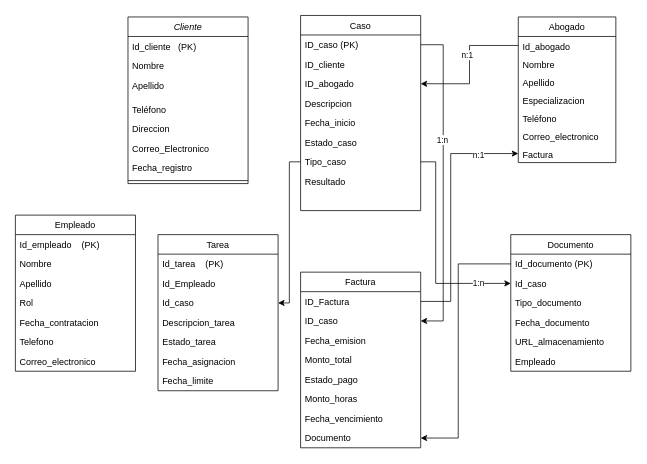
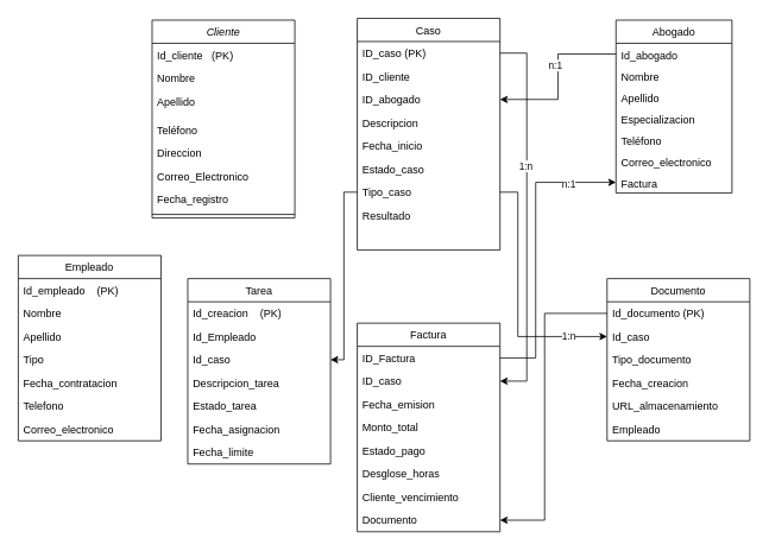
  <mxCell id="0" />
  <mxCell id="1" parent="0" />
  <mxCell id="2" value="Cliente" style="swimlane;fontStyle=2;align=center;verticalAlign=top;childLayout=stackLayout;horizontal=1;startSize=26;horizontalStack=0;resizeParent=1;resizeLast=0;collapsible=1;marginBottom=0;rounded=0;shadow=0;strokeWidth=1;" parent="1" vertex="1"><mxGeometry x="170" y="22" width="160" height="222" as="geometry"><mxRectangle x="230" y="140" width="160" height="26" as="alternateBounds" /></mxGeometry></mxCell>
  <mxCell id="3" value="Id_cliente   (PK)" style="text;align=left;verticalAlign=top;spacingLeft=4;spacingRight=4;overflow=hidden;rotatable=0;points=[[0,0.5],[1,0.5]];portConstraint=eastwest;" parent="2" vertex="1"><mxGeometry y="26" width="160" height="26" as="geometry" /></mxCell>
  <mxCell id="4" value="Nombre  &#10;" style="text;align=left;verticalAlign=top;spacingLeft=4;spacingRight=4;overflow=hidden;rotatable=0;points=[[0,0.5],[1,0.5]];portConstraint=eastwest;rounded=0;shadow=0;html=0;" parent="2" vertex="1"><mxGeometry y="52" width="160" height="26" as="geometry" /></mxCell>
  <mxCell id="5" value="Apellido" style="text;align=left;verticalAlign=top;spacingLeft=4;spacingRight=4;overflow=hidden;rotatable=0;points=[[0,0.5],[1,0.5]];portConstraint=eastwest;rounded=0;shadow=0;html=0;" parent="2" vertex="1"><mxGeometry y="78" width="160" height="32" as="geometry" /></mxCell>
  <mxCell id="6" value="Teléfono" style="text;align=left;verticalAlign=top;spacingLeft=4;spacingRight=4;overflow=hidden;rotatable=0;points=[[0,0.5],[1,0.5]];portConstraint=eastwest;rounded=0;shadow=0;html=0;" parent="2" vertex="1"><mxGeometry y="110" width="160" height="26" as="geometry" /></mxCell>
  <mxCell id="7" value="Direccion" style="text;align=left;verticalAlign=top;spacingLeft=4;spacingRight=4;overflow=hidden;rotatable=0;points=[[0,0.5],[1,0.5]];portConstraint=eastwest;rounded=0;shadow=0;html=0;" parent="2" vertex="1"><mxGeometry y="136" width="160" height="26" as="geometry" /></mxCell>
  <mxCell id="8" value="Correo_Electronico" style="text;align=left;verticalAlign=top;spacingLeft=4;spacingRight=4;overflow=hidden;rotatable=0;points=[[0,0.5],[1,0.5]];portConstraint=eastwest;rounded=0;shadow=0;html=0;" parent="2" vertex="1"><mxGeometry y="162" width="160" height="26" as="geometry" /></mxCell>
  <mxCell id="9" value="Fecha_registro" style="text;align=left;verticalAlign=top;spacingLeft=4;spacingRight=4;overflow=hidden;rotatable=0;points=[[0,0.5],[1,0.5]];portConstraint=eastwest;rounded=0;shadow=0;html=0;" parent="2" vertex="1"><mxGeometry y="188" width="160" height="26" as="geometry" /></mxCell>
  <mxCell id="10" value="" style="line;html=1;strokeWidth=1;align=left;verticalAlign=middle;spacingTop=-1;spacingLeft=3;spacingRight=3;rotatable=0;labelPosition=right;points=[];portConstraint=eastwest;" parent="2" vertex="1"><mxGeometry y="214" width="160" height="8" as="geometry" /></mxCell>
  <mxCell id="11" value="Factura" style="swimlane;fontStyle=0;align=center;verticalAlign=top;childLayout=stackLayout;horizontal=1;startSize=26;horizontalStack=0;resizeParent=1;resizeLast=0;collapsible=1;marginBottom=0;rounded=0;shadow=0;strokeWidth=1;" parent="1" vertex="1"><mxGeometry x="400" y="362" width="160" height="234" as="geometry"><mxRectangle x="130" y="380" width="160" height="26" as="alternateBounds" /></mxGeometry></mxCell>
  <mxCell id="12" value="ID_Factura" style="text;align=left;verticalAlign=top;spacingLeft=4;spacingRight=4;overflow=hidden;rotatable=0;points=[[0,0.5],[1,0.5]];portConstraint=eastwest;" parent="11" vertex="1"><mxGeometry y="26" width="160" height="26" as="geometry" /></mxCell>
  <mxCell id="13" value="ID_caso" style="text;align=left;verticalAlign=top;spacingLeft=4;spacingRight=4;overflow=hidden;rotatable=0;points=[[0,0.5],[1,0.5]];portConstraint=eastwest;" parent="11" vertex="1"><mxGeometry y="52" width="160" height="26" as="geometry" /></mxCell>
  <mxCell id="14" value="Fecha_emision" style="text;align=left;verticalAlign=top;spacingLeft=4;spacingRight=4;overflow=hidden;rotatable=0;points=[[0,0.5],[1,0.5]];portConstraint=eastwest;rounded=0;shadow=0;html=0;" parent="11" vertex="1"><mxGeometry y="78" width="160" height="26" as="geometry" /></mxCell>
  <mxCell id="15" value="Monto_total" style="text;align=left;verticalAlign=top;spacingLeft=4;spacingRight=4;overflow=hidden;rotatable=0;points=[[0,0.5],[1,0.5]];portConstraint=eastwest;fontStyle=0" parent="11" vertex="1"><mxGeometry y="104" width="160" height="26" as="geometry" /></mxCell>
  <mxCell id="16" value="Estado_pago" style="text;align=left;verticalAlign=top;spacingLeft=4;spacingRight=4;overflow=hidden;rotatable=0;points=[[0,0.5],[1,0.5]];portConstraint=eastwest;" parent="11" vertex="1"><mxGeometry y="130" width="160" height="26" as="geometry" /></mxCell>
- <mxCell id="17" value="Monto_horas" style="text;align=left;verticalAlign=top;spacingLeft=4;spacingRight=4;overflow=hidden;rotatable=0;points=[[0,0.5],[1,0.5]];portConstraint=eastwest;" parent="11" vertex="1"><mxGeometry y="156" width="160" height="26" as="geometry" /></mxCell>
- <mxCell id="18" value="Fecha_vencimiento" style="text;align=left;verticalAlign=top;spacingLeft=4;spacingRight=4;overflow=hidden;rotatable=0;points=[[0,0.5],[1,0.5]];portConstraint=eastwest;" parent="11" vertex="1"><mxGeometry y="182" width="160" height="26" as="geometry" /></mxCell>
+ <mxCell id="17" value="Desglose_horas" style="text;align=left;verticalAlign=top;spacingLeft=4;spacingRight=4;overflow=hidden;rotatable=0;points=[[0,0.5],[1,0.5]];portConstraint=eastwest;" parent="11" vertex="1"><mxGeometry y="156" width="160" height="26" as="geometry" /></mxCell>
+ <mxCell id="18" value="Cliente_vencimiento" style="text;align=left;verticalAlign=top;spacingLeft=4;spacingRight=4;overflow=hidden;rotatable=0;points=[[0,0.5],[1,0.5]];portConstraint=eastwest;" parent="11" vertex="1"><mxGeometry y="182" width="160" height="26" as="geometry" /></mxCell>
  <mxCell id="19" value="Documento" style="text;align=left;verticalAlign=top;spacingLeft=4;spacingRight=4;overflow=hidden;rotatable=0;points=[[0,0.5],[1,0.5]];portConstraint=eastwest;" parent="11" vertex="1"><mxGeometry y="208" width="160" height="26" as="geometry" /></mxCell>
  <mxCell id="20" value="Abogado" style="swimlane;fontStyle=0;align=center;verticalAlign=top;childLayout=stackLayout;horizontal=1;startSize=26;horizontalStack=0;resizeParent=1;resizeLast=0;collapsible=1;marginBottom=0;rounded=0;shadow=0;strokeWidth=1;" parent="1" vertex="1"><mxGeometry x="690" y="22" width="130" height="194" as="geometry"><mxRectangle x="340" y="380" width="170" height="26" as="alternateBounds" /></mxGeometry></mxCell>
  <mxCell id="21" value="Id_abogado" style="text;align=left;verticalAlign=top;spacingLeft=4;spacingRight=4;overflow=hidden;rotatable=0;points=[[0,0.5],[1,0.5]];portConstraint=eastwest;" parent="20" vertex="1"><mxGeometry y="26" width="130" height="24" as="geometry" /></mxCell>
  <mxCell id="22" value="Nombre" style="text;align=left;verticalAlign=top;spacingLeft=4;spacingRight=4;overflow=hidden;rotatable=0;points=[[0,0.5],[1,0.5]];portConstraint=eastwest;" parent="20" vertex="1"><mxGeometry y="50" width="130" height="24" as="geometry" /></mxCell>
  <mxCell id="23" value="Apellido" style="text;align=left;verticalAlign=top;spacingLeft=4;spacingRight=4;overflow=hidden;rotatable=0;points=[[0,0.5],[1,0.5]];portConstraint=eastwest;" parent="20" vertex="1"><mxGeometry y="74" width="130" height="24" as="geometry" /></mxCell>
  <mxCell id="24" value="Especializacion" style="text;align=left;verticalAlign=top;spacingLeft=4;spacingRight=4;overflow=hidden;rotatable=0;points=[[0,0.5],[1,0.5]];portConstraint=eastwest;" parent="20" vertex="1"><mxGeometry y="98" width="130" height="24" as="geometry" /></mxCell>
  <mxCell id="25" value="Teléfono" style="text;align=left;verticalAlign=top;spacingLeft=4;spacingRight=4;overflow=hidden;rotatable=0;points=[[0,0.5],[1,0.5]];portConstraint=eastwest;" parent="20" vertex="1"><mxGeometry y="122" width="130" height="24" as="geometry" /></mxCell>
  <mxCell id="26" value="Correo_electronico" style="text;align=left;verticalAlign=top;spacingLeft=4;spacingRight=4;overflow=hidden;rotatable=0;points=[[0,0.5],[1,0.5]];portConstraint=eastwest;" parent="20" vertex="1"><mxGeometry y="146" width="130" height="24" as="geometry" /></mxCell>
  <mxCell id="27" value="Factura" style="text;align=left;verticalAlign=top;spacingLeft=4;spacingRight=4;overflow=hidden;rotatable=0;points=[[0,0.5],[1,0.5]];portConstraint=eastwest;" parent="20" vertex="1"><mxGeometry y="170" width="130" height="24" as="geometry" /></mxCell>
  <mxCell id="28" value="Caso" style="swimlane;fontStyle=0;align=center;verticalAlign=top;childLayout=stackLayout;horizontal=1;startSize=26;horizontalStack=0;resizeParent=1;resizeLast=0;collapsible=1;marginBottom=0;rounded=0;shadow=0;strokeWidth=1;" parent="1" vertex="1"><mxGeometry x="400" y="20" width="160" height="260" as="geometry"><mxRectangle x="550" y="140" width="160" height="26" as="alternateBounds" /></mxGeometry></mxCell>
  <mxCell id="29" value="ID_caso (PK)" style="text;align=left;verticalAlign=top;spacingLeft=4;spacingRight=4;overflow=hidden;rotatable=0;points=[[0,0.5],[1,0.5]];portConstraint=eastwest;" parent="28" vertex="1"><mxGeometry y="26" width="160" height="26" as="geometry" /></mxCell>
  <mxCell id="30" value="ID_cliente" style="text;align=left;verticalAlign=top;spacingLeft=4;spacingRight=4;overflow=hidden;rotatable=0;points=[[0,0.5],[1,0.5]];portConstraint=eastwest;rounded=0;shadow=0;html=0;" parent="28" vertex="1"><mxGeometry y="52" width="160" height="26" as="geometry" /></mxCell>
  <mxCell id="31" value="ID_abogado" style="text;align=left;verticalAlign=top;spacingLeft=4;spacingRight=4;overflow=hidden;rotatable=0;points=[[0,0.5],[1,0.5]];portConstraint=eastwest;rounded=0;shadow=0;html=0;" parent="28" vertex="1"><mxGeometry y="78" width="160" height="26" as="geometry" /></mxCell>
  <mxCell id="32" value="Descripcion" style="text;align=left;verticalAlign=top;spacingLeft=4;spacingRight=4;overflow=hidden;rotatable=0;points=[[0,0.5],[1,0.5]];portConstraint=eastwest;rounded=0;shadow=0;html=0;" parent="28" vertex="1"><mxGeometry y="104" width="160" height="26" as="geometry" /></mxCell>
  <mxCell id="33" value="Fecha_inicio" style="text;align=left;verticalAlign=top;spacingLeft=4;spacingRight=4;overflow=hidden;rotatable=0;points=[[0,0.5],[1,0.5]];portConstraint=eastwest;rounded=0;shadow=0;html=0;" parent="28" vertex="1"><mxGeometry y="130" width="160" height="26" as="geometry" /></mxCell>
  <mxCell id="34" value="Estado_caso" style="text;align=left;verticalAlign=top;spacingLeft=4;spacingRight=4;overflow=hidden;rotatable=0;points=[[0,0.5],[1,0.5]];portConstraint=eastwest;" parent="28" vertex="1"><mxGeometry y="156" width="160" height="26" as="geometry" /></mxCell>
  <mxCell id="35" value="Tipo_caso" style="text;align=left;verticalAlign=top;spacingLeft=4;spacingRight=4;overflow=hidden;rotatable=0;points=[[0,0.5],[1,0.5]];portConstraint=eastwest;" parent="28" vertex="1"><mxGeometry y="182" width="160" height="26" as="geometry" /></mxCell>
  <mxCell id="36" value="Resultado" style="text;align=left;verticalAlign=top;spacingLeft=4;spacingRight=4;overflow=hidden;rotatable=0;points=[[0,0.5],[1,0.5]];portConstraint=eastwest;" parent="28" vertex="1"><mxGeometry y="208" width="160" height="26" as="geometry" /></mxCell>
  <mxCell id="37" value="Documento" style="swimlane;fontStyle=0;align=center;verticalAlign=top;childLayout=stackLayout;horizontal=1;startSize=26;horizontalStack=0;resizeParent=1;resizeLast=0;collapsible=1;marginBottom=0;rounded=0;shadow=0;strokeWidth=1;" parent="1" vertex="1"><mxGeometry x="680" y="312" width="160" height="182" as="geometry"><mxRectangle x="130" y="380" width="160" height="26" as="alternateBounds" /></mxGeometry></mxCell>
  <mxCell id="38" value="Id_documento (PK)" style="text;align=left;verticalAlign=top;spacingLeft=4;spacingRight=4;overflow=hidden;rotatable=0;points=[[0,0.5],[1,0.5]];portConstraint=eastwest;" parent="37" vertex="1"><mxGeometry y="26" width="160" height="26" as="geometry" /></mxCell>
  <mxCell id="39" value="Id_caso" style="text;align=left;verticalAlign=top;spacingLeft=4;spacingRight=4;overflow=hidden;rotatable=0;points=[[0,0.5],[1,0.5]];portConstraint=eastwest;rounded=0;shadow=0;html=0;" parent="37" vertex="1"><mxGeometry y="52" width="160" height="26" as="geometry" /></mxCell>
  <mxCell id="40" value="Tipo_documento" style="text;align=left;verticalAlign=top;spacingLeft=4;spacingRight=4;overflow=hidden;rotatable=0;points=[[0,0.5],[1,0.5]];portConstraint=eastwest;fontStyle=0" parent="37" vertex="1"><mxGeometry y="78" width="160" height="26" as="geometry" /></mxCell>
- <mxCell id="41" value="Fecha_documento" style="text;align=left;verticalAlign=top;spacingLeft=4;spacingRight=4;overflow=hidden;rotatable=0;points=[[0,0.5],[1,0.5]];portConstraint=eastwest;" parent="37" vertex="1"><mxGeometry y="104" width="160" height="26" as="geometry" /></mxCell>
+ <mxCell id="41" value="Fecha_creacion" style="text;align=left;verticalAlign=top;spacingLeft=4;spacingRight=4;overflow=hidden;rotatable=0;points=[[0,0.5],[1,0.5]];portConstraint=eastwest;" parent="37" vertex="1"><mxGeometry y="104" width="160" height="26" as="geometry" /></mxCell>
  <mxCell id="42" value="URL_almacenamiento" style="text;align=left;verticalAlign=top;spacingLeft=4;spacingRight=4;overflow=hidden;rotatable=0;points=[[0,0.5],[1,0.5]];portConstraint=eastwest;" parent="37" vertex="1"><mxGeometry y="130" width="160" height="26" as="geometry" /></mxCell>
  <mxCell id="43" value="Empleado" style="text;align=left;verticalAlign=top;spacingLeft=4;spacingRight=4;overflow=hidden;rotatable=0;points=[[0,0.5],[1,0.5]];portConstraint=eastwest;" parent="37" vertex="1"><mxGeometry y="156" width="160" height="26" as="geometry" /></mxCell>
  <mxCell id="44" value="Empleado" style="swimlane;fontStyle=0;align=center;verticalAlign=top;childLayout=stackLayout;horizontal=1;startSize=26;horizontalStack=0;resizeParent=1;resizeLast=0;collapsible=1;marginBottom=0;rounded=0;shadow=0;strokeWidth=1;" parent="1" vertex="1"><mxGeometry x="20" y="286" width="160" height="208" as="geometry"><mxRectangle x="130" y="380" width="160" height="26" as="alternateBounds" /></mxGeometry></mxCell>
  <mxCell id="45" value="Id_empleado    (PK)" style="text;align=left;verticalAlign=top;spacingLeft=4;spacingRight=4;overflow=hidden;rotatable=0;points=[[0,0.5],[1,0.5]];portConstraint=eastwest;" parent="44" vertex="1"><mxGeometry y="26" width="160" height="26" as="geometry" /></mxCell>
  <mxCell id="46" value="Nombre" style="text;align=left;verticalAlign=top;spacingLeft=4;spacingRight=4;overflow=hidden;rotatable=0;points=[[0,0.5],[1,0.5]];portConstraint=eastwest;rounded=0;shadow=0;html=0;" parent="44" vertex="1"><mxGeometry y="52" width="160" height="26" as="geometry" /></mxCell>
  <mxCell id="47" value="Apellido    " style="text;align=left;verticalAlign=top;spacingLeft=4;spacingRight=4;overflow=hidden;rotatable=0;points=[[0,0.5],[1,0.5]];portConstraint=eastwest;fontStyle=0" parent="44" vertex="1"><mxGeometry y="78" width="160" height="26" as="geometry" /></mxCell>
- <mxCell id="48" value="Rol" style="text;align=left;verticalAlign=top;spacingLeft=4;spacingRight=4;overflow=hidden;rotatable=0;points=[[0,0.5],[1,0.5]];portConstraint=eastwest;" parent="44" vertex="1"><mxGeometry y="104" width="160" height="26" as="geometry" /></mxCell>
+ <mxCell id="48" value="Tipo" style="text;align=left;verticalAlign=top;spacingLeft=4;spacingRight=4;overflow=hidden;rotatable=0;points=[[0,0.5],[1,0.5]];portConstraint=eastwest;" parent="44" vertex="1"><mxGeometry y="104" width="160" height="26" as="geometry" /></mxCell>
  <mxCell id="49" value="Fecha_contratacion" style="text;align=left;verticalAlign=top;spacingLeft=4;spacingRight=4;overflow=hidden;rotatable=0;points=[[0,0.5],[1,0.5]];portConstraint=eastwest;" parent="44" vertex="1"><mxGeometry y="130" width="160" height="26" as="geometry" /></mxCell>
  <mxCell id="50" value="Telefono" style="text;align=left;verticalAlign=top;spacingLeft=4;spacingRight=4;overflow=hidden;rotatable=0;points=[[0,0.5],[1,0.5]];portConstraint=eastwest;" parent="44" vertex="1"><mxGeometry y="156" width="160" height="26" as="geometry" /></mxCell>
  <mxCell id="51" value="Correo_electronico" style="text;align=left;verticalAlign=top;spacingLeft=4;spacingRight=4;overflow=hidden;rotatable=0;points=[[0,0.5],[1,0.5]];portConstraint=eastwest;" parent="44" vertex="1"><mxGeometry y="182" width="160" height="26" as="geometry" /></mxCell>
  <mxCell id="52" value="Tarea" style="swimlane;fontStyle=0;align=center;verticalAlign=top;childLayout=stackLayout;horizontal=1;startSize=26;horizontalStack=0;resizeParent=1;resizeLast=0;collapsible=1;marginBottom=0;rounded=0;shadow=0;strokeWidth=1;" parent="1" vertex="1"><mxGeometry x="210" y="312" width="160" height="208" as="geometry"><mxRectangle x="130" y="380" width="160" height="26" as="alternateBounds" /></mxGeometry></mxCell>
- <mxCell id="53" value="Id_tarea    (PK)" style="text;align=left;verticalAlign=top;spacingLeft=4;spacingRight=4;overflow=hidden;rotatable=0;points=[[0,0.5],[1,0.5]];portConstraint=eastwest;" parent="52" vertex="1"><mxGeometry y="26" width="160" height="26" as="geometry" /></mxCell>
+ <mxCell id="53" value="Id_creacion    (PK)" style="text;align=left;verticalAlign=top;spacingLeft=4;spacingRight=4;overflow=hidden;rotatable=0;points=[[0,0.5],[1,0.5]];portConstraint=eastwest;" parent="52" vertex="1"><mxGeometry y="26" width="160" height="26" as="geometry" /></mxCell>
  <mxCell id="54" value="Id_Empleado" style="text;align=left;verticalAlign=top;spacingLeft=4;spacingRight=4;overflow=hidden;rotatable=0;points=[[0,0.5],[1,0.5]];portConstraint=eastwest;rounded=0;shadow=0;html=0;" parent="52" vertex="1"><mxGeometry y="52" width="160" height="26" as="geometry" /></mxCell>
  <mxCell id="55" value="Id_caso" style="text;align=left;verticalAlign=top;spacingLeft=4;spacingRight=4;overflow=hidden;rotatable=0;points=[[0,0.5],[1,0.5]];portConstraint=eastwest;fontStyle=0" parent="52" vertex="1"><mxGeometry y="78" width="160" height="26" as="geometry" /></mxCell>
  <mxCell id="56" value="Descripcion_tarea" style="text;align=left;verticalAlign=top;spacingLeft=4;spacingRight=4;overflow=hidden;rotatable=0;points=[[0,0.5],[1,0.5]];portConstraint=eastwest;" parent="52" vertex="1"><mxGeometry y="104" width="160" height="26" as="geometry" /></mxCell>
  <mxCell id="57" value="Estado_tarea" style="text;align=left;verticalAlign=top;spacingLeft=4;spacingRight=4;overflow=hidden;rotatable=0;points=[[0,0.5],[1,0.5]];portConstraint=eastwest;" parent="52" vertex="1"><mxGeometry y="130" width="160" height="26" as="geometry" /></mxCell>
  <mxCell id="58" value="Fecha_asignacion" style="text;align=left;verticalAlign=top;spacingLeft=4;spacingRight=4;overflow=hidden;rotatable=0;points=[[0,0.5],[1,0.5]];portConstraint=eastwest;" parent="52" vertex="1"><mxGeometry y="156" width="160" height="26" as="geometry" /></mxCell>
  <mxCell id="59" value="Fecha_limite" style="text;align=left;verticalAlign=top;spacingLeft=4;spacingRight=4;overflow=hidden;rotatable=0;points=[[0,0.5],[1,0.5]];portConstraint=eastwest;" parent="52" vertex="1"><mxGeometry y="182" width="160" height="26" as="geometry" /></mxCell>
  <mxCell id="60" style="edgeStyle=elbowEdgeStyle;rounded=0;orthogonalLoop=1;jettySize=auto;html=1;exitX=0;exitY=0.5;exitDx=0;exitDy=0;entryX=1;entryY=0.5;entryDx=0;entryDy=0;" parent="1" source="35" target="55" edge="1"><mxGeometry relative="1" as="geometry" /></mxCell>
  <mxCell id="61" style="edgeStyle=elbowEdgeStyle;rounded=0;orthogonalLoop=1;jettySize=auto;html=1;exitX=1;exitY=0.5;exitDx=0;exitDy=0;entryX=0;entryY=0.5;entryDx=0;entryDy=0;" parent="1" source="12" target="27" edge="1"><mxGeometry relative="1" as="geometry"><Array as="points"><mxPoint x="600" y="312" /></Array></mxGeometry></mxCell>
  <mxCell id="62" value="n:1" style="edgeLabel;html=1;align=center;verticalAlign=middle;resizable=0;points=[];" vertex="1" connectable="0" parent="61"><mxGeometry x="0.667" y="-1" relative="1" as="geometry"><mxPoint as="offset" /></mxGeometry></mxCell>
  <mxCell id="63" style="edgeStyle=elbowEdgeStyle;rounded=0;orthogonalLoop=1;jettySize=auto;html=1;exitX=1;exitY=0.5;exitDx=0;exitDy=0;entryX=1;entryY=0.5;entryDx=0;entryDy=0;" parent="1" source="29" target="13" edge="1"><mxGeometry relative="1" as="geometry"><Array as="points"><mxPoint x="590" y="232" /></Array></mxGeometry></mxCell>
  <mxCell id="64" value="1:n" style="edgeLabel;html=1;align=center;verticalAlign=middle;resizable=0;points=[];" vertex="1" connectable="0" parent="63"><mxGeometry x="-0.273" y="-3" relative="1" as="geometry"><mxPoint x="1" as="offset" /></mxGeometry></mxCell>
  <mxCell id="65" style="edgeStyle=elbowEdgeStyle;rounded=0;orthogonalLoop=1;jettySize=auto;html=1;exitX=0;exitY=0.5;exitDx=0;exitDy=0;entryX=1;entryY=0.5;entryDx=0;entryDy=0;" parent="1" source="21" target="31" edge="1"><mxGeometry relative="1" as="geometry" /></mxCell>
  <mxCell id="66" value="n:1" style="edgeLabel;html=1;align=center;verticalAlign=middle;resizable=0;points=[];" vertex="1" connectable="0" parent="65"><mxGeometry x="-0.154" y="-4" relative="1" as="geometry"><mxPoint as="offset" /></mxGeometry></mxCell>
  <mxCell id="67" style="edgeStyle=elbowEdgeStyle;rounded=0;orthogonalLoop=1;jettySize=auto;html=1;exitX=0.5;exitY=0;exitDx=0;exitDy=0;" parent="1" source="37" target="37" edge="1"><mxGeometry relative="1" as="geometry" /></mxCell>
  <mxCell id="68" style="edgeStyle=elbowEdgeStyle;rounded=0;orthogonalLoop=1;jettySize=auto;html=1;exitX=0;exitY=0.5;exitDx=0;exitDy=0;entryX=1;entryY=0.5;entryDx=0;entryDy=0;" parent="1" source="38" target="19" edge="1"><mxGeometry relative="1" as="geometry"><Array as="points"><mxPoint x="610" y="462" /></Array></mxGeometry></mxCell>
  <mxCell id="69" style="edgeStyle=orthogonalEdgeStyle;rounded=0;orthogonalLoop=1;jettySize=auto;html=1;exitX=1;exitY=0.5;exitDx=0;exitDy=0;entryX=0;entryY=0.5;entryDx=0;entryDy=0;" edge="1" parent="1" source="35" target="39"><mxGeometry relative="1" as="geometry"><Array as="points"><mxPoint x="580" y="215" /><mxPoint x="580" y="377" /></Array></mxGeometry></mxCell>
  <mxCell id="70" value="1:n" style="edgeLabel;html=1;align=center;verticalAlign=middle;resizable=0;points=[];" vertex="1" connectable="0" parent="69"><mxGeometry x="0.685" y="1" relative="1" as="geometry"><mxPoint as="offset" /></mxGeometry></mxCell>
